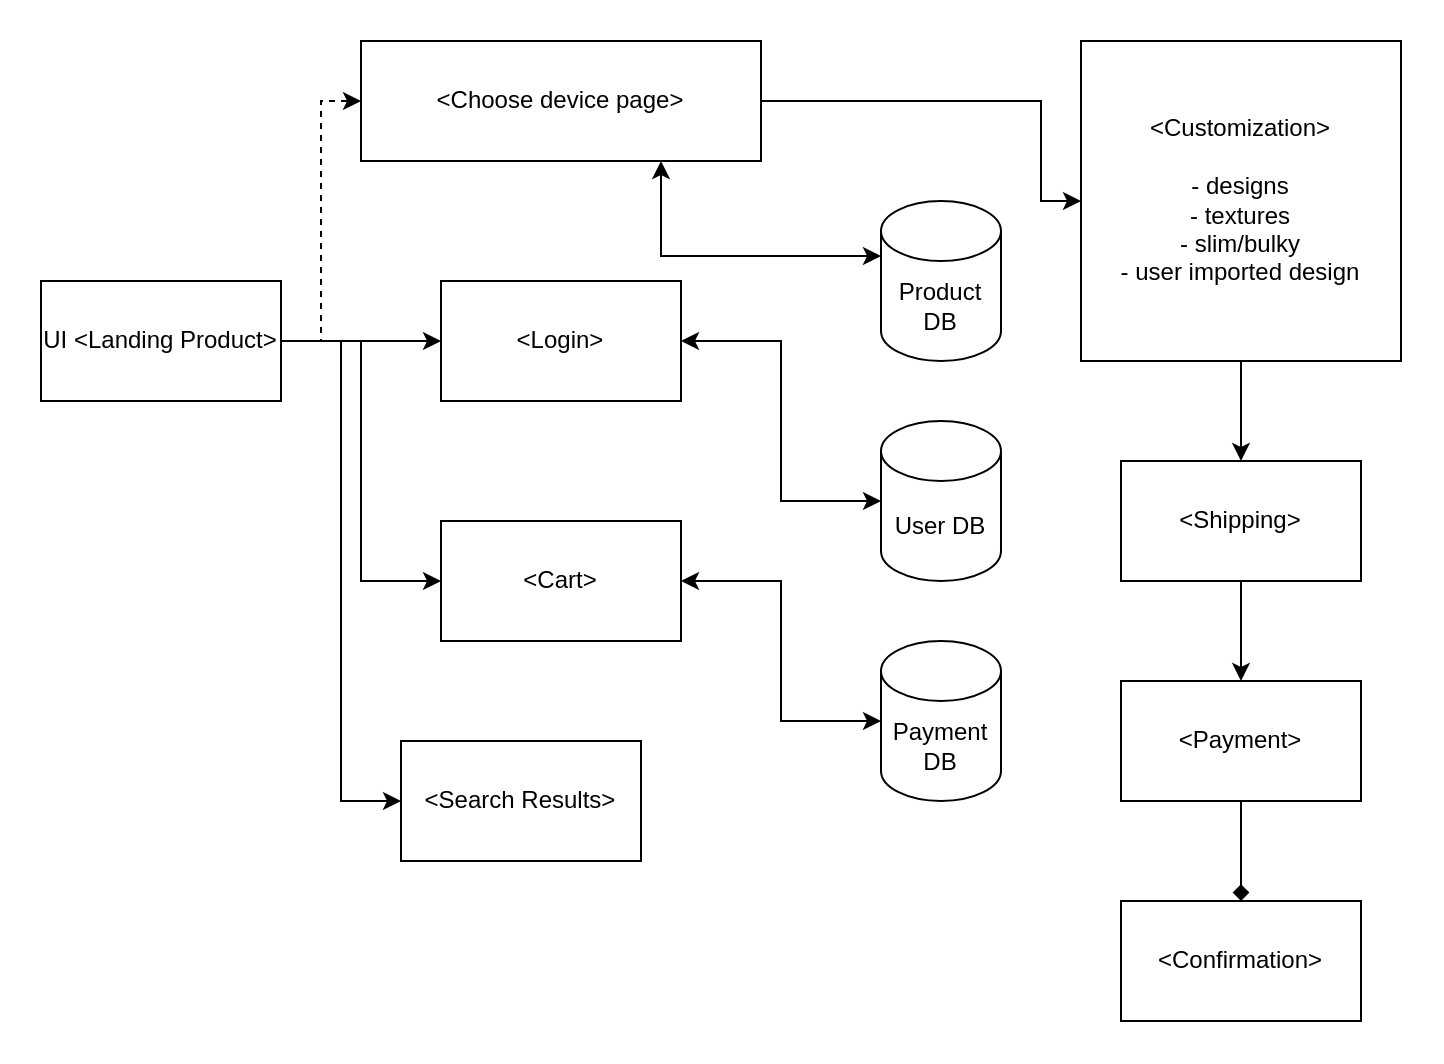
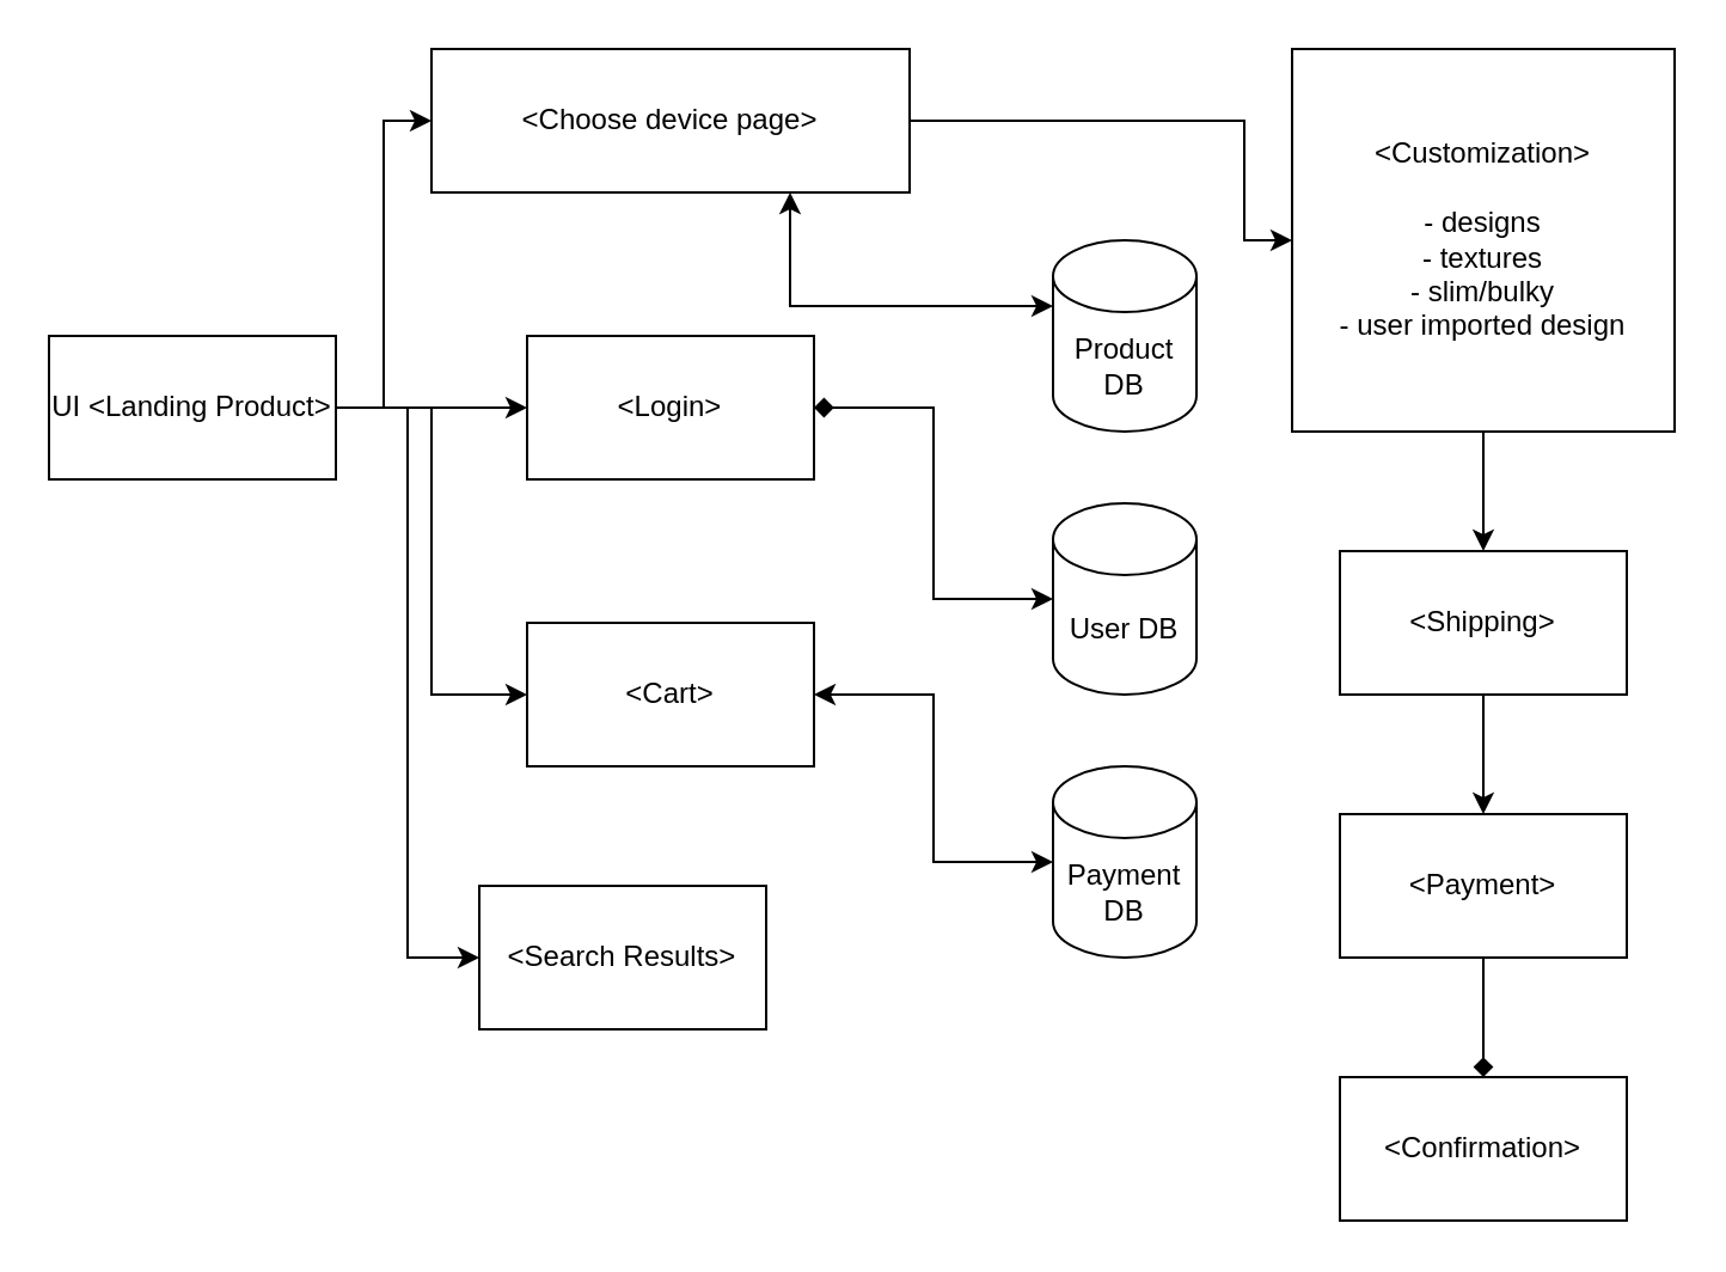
  <mxCell id="0" />
  <mxCell id="1" parent="0" />
- <mxCell id="2" style="edgeStyle=orthogonalEdgeStyle;rounded=0;orthogonalLoop=1;jettySize=auto;html=1;exitX=1;exitY=0.5;exitDx=0;exitDy=0;entryX=0;entryY=0.5;entryDx=0;entryDy=0;dashed=1;" edge="1" parent="1" source="6" target="8"><mxGeometry relative="1" as="geometry" /></mxCell>
+ <mxCell id="2" style="edgeStyle=orthogonalEdgeStyle;rounded=0;orthogonalLoop=1;jettySize=auto;html=1;exitX=1;exitY=0.5;exitDx=0;exitDy=0;entryX=0;entryY=0.5;entryDx=0;entryDy=0;" edge="1" parent="1" source="6" target="8"><mxGeometry relative="1" as="geometry" /></mxCell>
  <mxCell id="3" style="edgeStyle=orthogonalEdgeStyle;rounded=0;orthogonalLoop=1;jettySize=auto;html=1;exitX=1;exitY=0.5;exitDx=0;exitDy=0;entryX=0;entryY=0.5;entryDx=0;entryDy=0;" edge="1" parent="1" source="6" target="9"><mxGeometry relative="1" as="geometry" /></mxCell>
  <mxCell id="4" style="edgeStyle=orthogonalEdgeStyle;rounded=0;orthogonalLoop=1;jettySize=auto;html=1;exitX=1;exitY=0.5;exitDx=0;exitDy=0;entryX=0;entryY=0.5;entryDx=0;entryDy=0;" edge="1" parent="1" source="6" target="10"><mxGeometry relative="1" as="geometry" /></mxCell>
  <mxCell id="5" style="edgeStyle=orthogonalEdgeStyle;rounded=0;orthogonalLoop=1;jettySize=auto;html=1;exitX=1;exitY=0.5;exitDx=0;exitDy=0;entryX=0;entryY=0.5;entryDx=0;entryDy=0;" edge="1" parent="1" source="6" target="24"><mxGeometry relative="1" as="geometry" /></mxCell>
  <mxCell id="6" value="UI &amp;lt;Landing Product&amp;gt;" style="rounded=0;whiteSpace=wrap;html=1;" vertex="1" parent="1"><mxGeometry x="20" y="140" width="120" height="60" as="geometry" /></mxCell>
  <mxCell id="7" style="edgeStyle=orthogonalEdgeStyle;rounded=0;orthogonalLoop=1;jettySize=auto;html=1;exitX=1;exitY=0.5;exitDx=0;exitDy=0;entryX=0;entryY=0.5;entryDx=0;entryDy=0;" edge="1" parent="1" source="8" target="18"><mxGeometry relative="1" as="geometry"><Array as="points"><mxPoint x="520" y="50" /><mxPoint x="520" y="100" /></Array></mxGeometry></mxCell>
  <mxCell id="8" value="&amp;lt;Choose device page&amp;gt;" style="rounded=0;whiteSpace=wrap;html=1;" vertex="1" parent="1"><mxGeometry x="180" y="20" width="200" height="60" as="geometry" /></mxCell>
  <mxCell id="9" value="&amp;lt;Login&amp;gt;" style="rounded=0;whiteSpace=wrap;html=1;" vertex="1" parent="1"><mxGeometry x="220" y="140" width="120" height="60" as="geometry" /></mxCell>
  <mxCell id="10" value="&amp;lt;Cart&amp;gt;" style="rounded=0;whiteSpace=wrap;html=1;" vertex="1" parent="1"><mxGeometry x="220" y="260" width="120" height="60" as="geometry" /></mxCell>
  <mxCell id="11" style="edgeStyle=orthogonalEdgeStyle;rounded=0;orthogonalLoop=1;jettySize=auto;html=1;exitX=0;exitY=0;exitDx=0;exitDy=27.5;exitPerimeter=0;entryX=0.75;entryY=1;entryDx=0;entryDy=0;startArrow=classic;startFill=1;" edge="1" parent="1" source="12" target="8"><mxGeometry relative="1" as="geometry" /></mxCell>
  <mxCell id="12" value="Product DB" style="shape=cylinder3;whiteSpace=wrap;html=1;boundedLbl=1;backgroundOutline=1;size=15;" vertex="1" parent="1"><mxGeometry x="440" y="100" width="60" height="80" as="geometry" /></mxCell>
- <mxCell id="13" style="edgeStyle=orthogonalEdgeStyle;rounded=0;orthogonalLoop=1;jettySize=auto;html=1;exitX=0;exitY=0.5;exitDx=0;exitDy=0;exitPerimeter=0;entryX=1;entryY=0.5;entryDx=0;entryDy=0;startArrow=classic;startFill=1;" edge="1" parent="1" source="14" target="9"><mxGeometry relative="1" as="geometry" /></mxCell>
+ <mxCell id="13" style="edgeStyle=orthogonalEdgeStyle;rounded=0;orthogonalLoop=1;jettySize=auto;html=1;exitX=0;exitY=0.5;exitDx=0;exitDy=0;exitPerimeter=0;entryX=1;entryY=0.5;entryDx=0;entryDy=0;startArrow=classic;startFill=1;endArrow=diamond;" edge="1" parent="1" source="14" target="9"><mxGeometry relative="1" as="geometry" /></mxCell>
  <mxCell id="14" value="User DB" style="shape=cylinder3;whiteSpace=wrap;html=1;boundedLbl=1;backgroundOutline=1;size=15;" vertex="1" parent="1"><mxGeometry x="440" y="210" width="60" height="80" as="geometry" /></mxCell>
  <mxCell id="15" style="edgeStyle=orthogonalEdgeStyle;rounded=0;orthogonalLoop=1;jettySize=auto;html=1;exitX=0;exitY=0.5;exitDx=0;exitDy=0;exitPerimeter=0;entryX=1;entryY=0.5;entryDx=0;entryDy=0;startArrow=classic;startFill=1;" edge="1" parent="1" source="16" target="10"><mxGeometry relative="1" as="geometry" /></mxCell>
  <mxCell id="16" value="Payment DB" style="shape=cylinder3;whiteSpace=wrap;html=1;boundedLbl=1;backgroundOutline=1;size=15;" vertex="1" parent="1"><mxGeometry x="440" y="320" width="60" height="80" as="geometry" /></mxCell>
  <mxCell id="17" style="edgeStyle=orthogonalEdgeStyle;rounded=0;orthogonalLoop=1;jettySize=auto;html=1;exitX=0.5;exitY=1;exitDx=0;exitDy=0;" edge="1" parent="1" source="18" target="20"><mxGeometry relative="1" as="geometry" /></mxCell>
  <mxCell id="18" value="&amp;lt;Customization&amp;gt;&lt;br&gt;&lt;br&gt;- designs&lt;br&gt;- textures&lt;br&gt;- slim/bulky&lt;br&gt;- user imported design" style="whiteSpace=wrap;html=1;aspect=fixed;" vertex="1" parent="1"><mxGeometry x="540" y="20" width="160" height="160" as="geometry" /></mxCell>
  <mxCell id="19" style="edgeStyle=orthogonalEdgeStyle;rounded=0;orthogonalLoop=1;jettySize=auto;html=1;exitX=0.5;exitY=1;exitDx=0;exitDy=0;" edge="1" parent="1" source="20" target="22"><mxGeometry relative="1" as="geometry" /></mxCell>
  <mxCell id="20" value="&amp;lt;Shipping&amp;gt;" style="rounded=0;whiteSpace=wrap;html=1;" vertex="1" parent="1"><mxGeometry x="560" y="230" width="120" height="60" as="geometry" /></mxCell>
  <mxCell id="21" style="edgeStyle=orthogonalEdgeStyle;rounded=0;orthogonalLoop=1;jettySize=auto;html=1;exitX=0.5;exitY=1;exitDx=0;exitDy=0;entryX=0.5;entryY=0;entryDx=0;entryDy=0;endArrow=diamond;" edge="1" parent="1" source="22" target="23"><mxGeometry relative="1" as="geometry" /></mxCell>
  <mxCell id="22" value="&amp;lt;Payment&amp;gt;" style="rounded=0;whiteSpace=wrap;html=1;" vertex="1" parent="1"><mxGeometry x="560" y="340" width="120" height="60" as="geometry" /></mxCell>
  <mxCell id="23" value="&amp;lt;Confirmation&amp;gt;" style="rounded=0;whiteSpace=wrap;html=1;" vertex="1" parent="1"><mxGeometry x="560" y="450" width="120" height="60" as="geometry" /></mxCell>
  <mxCell id="24" value="&amp;lt;Search Results&amp;gt;" style="rounded=0;whiteSpace=wrap;html=1;" vertex="1" parent="1"><mxGeometry x="200" y="370" width="120" height="60" as="geometry" /></mxCell>
